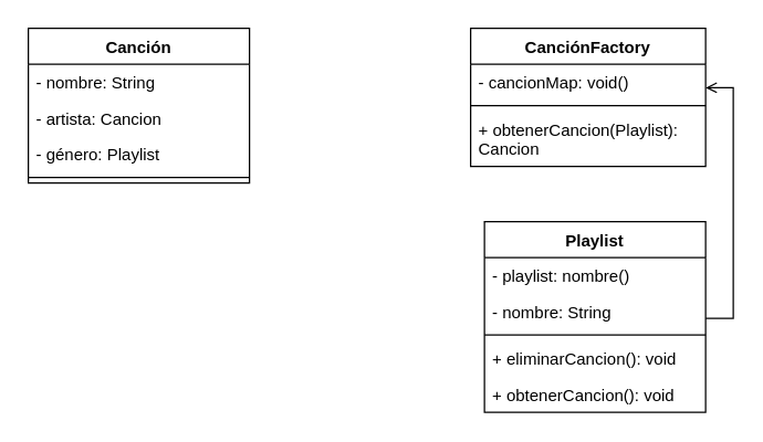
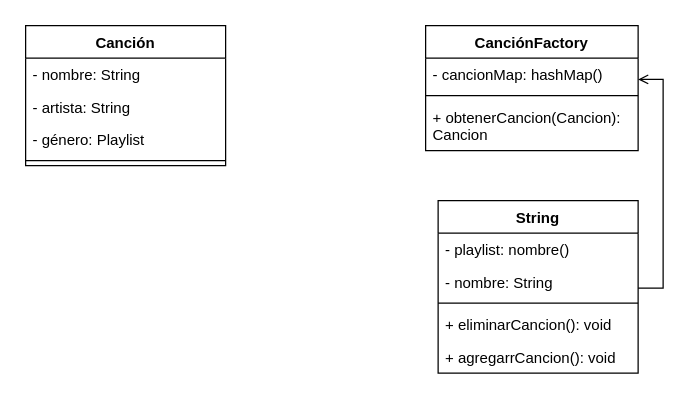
  <mxCell id="0" />
  <mxCell id="1" parent="0" />
  <mxCell id="2" value="Canción" style="swimlane;fontStyle=1;align=center;verticalAlign=top;childLayout=stackLayout;horizontal=1;startSize=26;horizontalStack=0;resizeParent=1;resizeParentMax=0;resizeLast=0;collapsible=1;marginBottom=0;" vertex="1" parent="1"><mxGeometry x="20" y="20" width="160" height="112" as="geometry" /></mxCell>
  <mxCell id="3" value="- nombre: String" style="text;strokeColor=none;fillColor=none;align=left;verticalAlign=top;spacingLeft=4;spacingRight=4;overflow=hidden;rotatable=0;points=[[0,0.5],[1,0.5]];portConstraint=eastwest;" vertex="1" parent="2"><mxGeometry y="26" width="160" height="26" as="geometry" /></mxCell>
- <mxCell id="4" value="- artista: Cancion" style="text;strokeColor=none;fillColor=none;align=left;verticalAlign=top;spacingLeft=4;spacingRight=4;overflow=hidden;rotatable=0;points=[[0,0.5],[1,0.5]];portConstraint=eastwest;" vertex="1" parent="2"><mxGeometry y="52" width="160" height="26" as="geometry" /></mxCell>
+ <mxCell id="4" value="- artista: String" style="text;strokeColor=none;fillColor=none;align=left;verticalAlign=top;spacingLeft=4;spacingRight=4;overflow=hidden;rotatable=0;points=[[0,0.5],[1,0.5]];portConstraint=eastwest;" vertex="1" parent="2"><mxGeometry y="52" width="160" height="26" as="geometry" /></mxCell>
  <mxCell id="5" value="- género: Playlist" style="text;strokeColor=none;fillColor=none;align=left;verticalAlign=top;spacingLeft=4;spacingRight=4;overflow=hidden;rotatable=0;points=[[0,0.5],[1,0.5]];portConstraint=eastwest;" vertex="1" parent="2"><mxGeometry y="78" width="160" height="26" as="geometry" /></mxCell>
  <mxCell id="6" value="" style="line;strokeWidth=1;fillColor=none;align=left;verticalAlign=middle;spacingTop=-1;spacingLeft=3;spacingRight=3;rotatable=0;labelPosition=right;points=[];portConstraint=eastwest;" vertex="1" parent="2"><mxGeometry y="104" width="160" height="8" as="geometry" /></mxCell>
  <mxCell id="7" value="CanciónFactory" style="swimlane;fontStyle=1;align=center;verticalAlign=top;childLayout=stackLayout;horizontal=1;startSize=26;horizontalStack=0;resizeParent=1;resizeParentMax=0;resizeLast=0;collapsible=1;marginBottom=0;" vertex="1" parent="1"><mxGeometry x="340" y="20" width="170" height="100" as="geometry" /></mxCell>
- <mxCell id="8" value="- cancionMap: void()" style="text;strokeColor=none;fillColor=none;align=left;verticalAlign=top;spacingLeft=4;spacingRight=4;overflow=hidden;rotatable=0;points=[[0,0.5],[1,0.5]];portConstraint=eastwest;" vertex="1" parent="7"><mxGeometry y="26" width="170" height="26" as="geometry" /></mxCell>
+ <mxCell id="8" value="- cancionMap: hashMap()" style="text;strokeColor=none;fillColor=none;align=left;verticalAlign=top;spacingLeft=4;spacingRight=4;overflow=hidden;rotatable=0;points=[[0,0.5],[1,0.5]];portConstraint=eastwest;" vertex="1" parent="7"><mxGeometry y="26" width="170" height="26" as="geometry" /></mxCell>
  <mxCell id="9" value="" style="line;strokeWidth=1;fillColor=none;align=left;verticalAlign=middle;spacingTop=-1;spacingLeft=3;spacingRight=3;rotatable=0;labelPosition=right;points=[];portConstraint=eastwest;" vertex="1" parent="7"><mxGeometry y="52" width="170" height="8" as="geometry" /></mxCell>
- <mxCell id="10" value="+ obtenerCancion(Playlist): &#10;Cancion" style="text;strokeColor=none;fillColor=none;align=left;verticalAlign=top;spacingLeft=4;spacingRight=4;overflow=hidden;rotatable=0;points=[[0,0.5],[1,0.5]];portConstraint=eastwest;" vertex="1" parent="7"><mxGeometry y="60" width="170" height="40" as="geometry" /></mxCell>
- <mxCell id="11" value="Playlist" style="swimlane;fontStyle=1;align=center;verticalAlign=top;childLayout=stackLayout;horizontal=1;startSize=26;horizontalStack=0;resizeParent=1;resizeParentMax=0;resizeLast=0;collapsible=1;marginBottom=0;" vertex="1" parent="1"><mxGeometry x="350" y="160" width="160" height="138" as="geometry" /></mxCell>
+ <mxCell id="10" value="+ obtenerCancion(Cancion): &#10;Cancion" style="text;strokeColor=none;fillColor=none;align=left;verticalAlign=top;spacingLeft=4;spacingRight=4;overflow=hidden;rotatable=0;points=[[0,0.5],[1,0.5]];portConstraint=eastwest;" vertex="1" parent="7"><mxGeometry y="60" width="170" height="40" as="geometry" /></mxCell>
+ <mxCell id="11" value="String" style="swimlane;fontStyle=1;align=center;verticalAlign=top;childLayout=stackLayout;horizontal=1;startSize=26;horizontalStack=0;resizeParent=1;resizeParentMax=0;resizeLast=0;collapsible=1;marginBottom=0;" vertex="1" parent="1"><mxGeometry x="350" y="160" width="160" height="138" as="geometry" /></mxCell>
  <mxCell id="12" value="- playlist: nombre()" style="text;strokeColor=none;fillColor=none;align=left;verticalAlign=top;spacingLeft=4;spacingRight=4;overflow=hidden;rotatable=0;points=[[0,0.5],[1,0.5]];portConstraint=eastwest;" vertex="1" parent="11"><mxGeometry y="26" width="160" height="26" as="geometry" /></mxCell>
  <mxCell id="13" value="- nombre: String" style="text;strokeColor=none;fillColor=none;align=left;verticalAlign=top;spacingLeft=4;spacingRight=4;overflow=hidden;rotatable=0;points=[[0,0.5],[1,0.5]];portConstraint=eastwest;" vertex="1" parent="11"><mxGeometry y="52" width="160" height="26" as="geometry" /></mxCell>
  <mxCell id="14" value="" style="line;strokeWidth=1;fillColor=none;align=left;verticalAlign=middle;spacingTop=-1;spacingLeft=3;spacingRight=3;rotatable=0;labelPosition=right;points=[];portConstraint=eastwest;" vertex="1" parent="11"><mxGeometry y="78" width="160" height="8" as="geometry" /></mxCell>
  <mxCell id="15" value="+ eliminarCancion(): void" style="text;strokeColor=none;fillColor=none;align=left;verticalAlign=top;spacingLeft=4;spacingRight=4;overflow=hidden;rotatable=0;points=[[0,0.5],[1,0.5]];portConstraint=eastwest;" vertex="1" parent="11"><mxGeometry y="86" width="160" height="26" as="geometry" /></mxCell>
- <mxCell id="16" value="+ obtenerCancion(): void" style="text;strokeColor=none;fillColor=none;align=left;verticalAlign=top;spacingLeft=4;spacingRight=4;overflow=hidden;rotatable=0;points=[[0,0.5],[1,0.5]];portConstraint=eastwest;" vertex="1" parent="11"><mxGeometry y="112" width="160" height="26" as="geometry" /></mxCell>
+ <mxCell id="16" value="+ agregarrCancion(): void" style="text;strokeColor=none;fillColor=none;align=left;verticalAlign=top;spacingLeft=4;spacingRight=4;overflow=hidden;rotatable=0;points=[[0,0.5],[1,0.5]];portConstraint=eastwest;" vertex="1" parent="11"><mxGeometry y="112" width="160" height="26" as="geometry" /></mxCell>
  <mxCell id="17" style="edgeStyle=orthogonalEdgeStyle;rounded=0;orthogonalLoop=1;jettySize=auto;html=1;endArrow=open;" edge="1" parent="1" source="11" target="7"><mxGeometry relative="1" as="geometry"><Array as="points"><mxPoint x="530" y="230" /><mxPoint x="530" y="63" /></Array></mxGeometry></mxCell>
